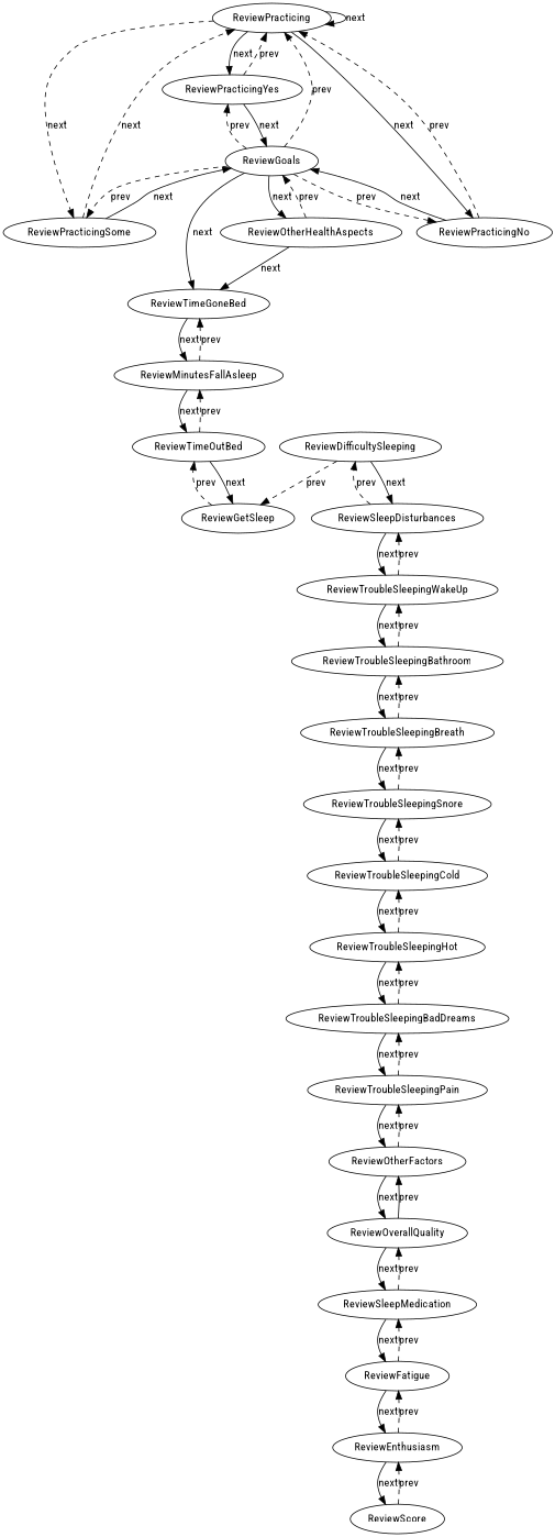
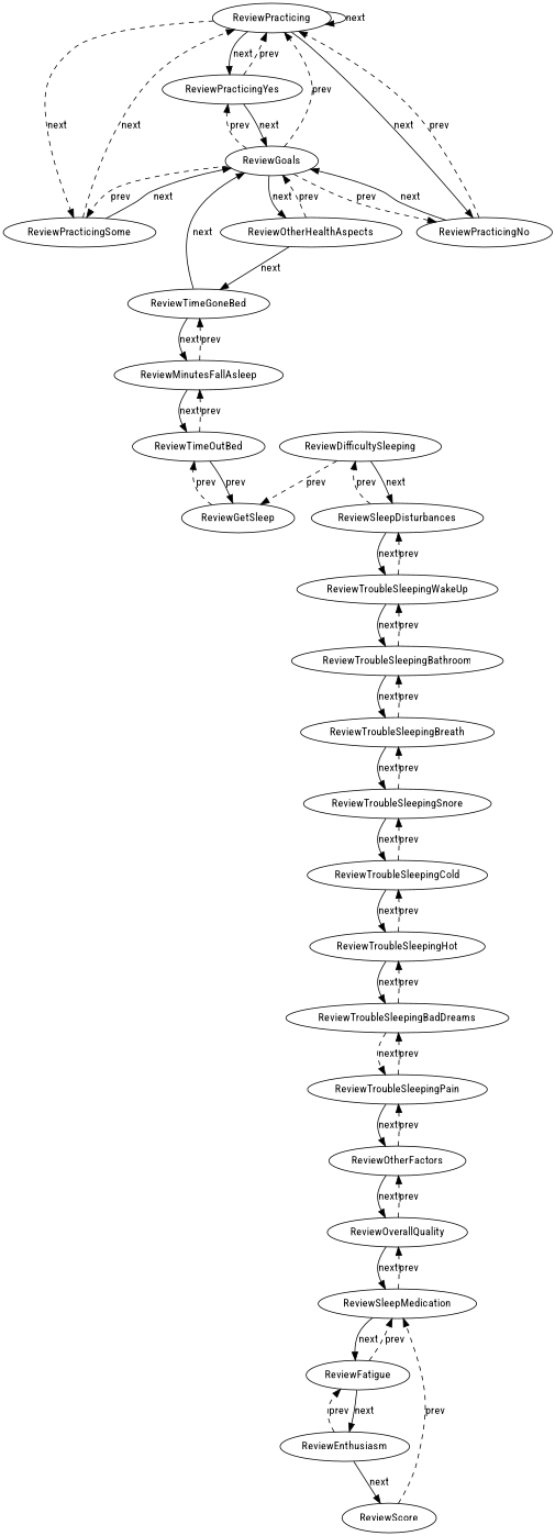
  digraph {
    fontname="Roboto Condensed"
    node [fontname="Roboto Condensed"]
    edge [fontname="Roboto Condensed" style=dashed]
    ReviewPracticing
    ReviewPracticingYes
    ReviewPracticingSome
    ReviewPracticingNo
    ReviewGoals
    ReviewTimeGoneBed
    ReviewOtherHealthAspects
    ReviewMinutesFallAsleep
    ReviewTimeOutBed
    ReviewGetSleep
    ReviewDifficultySleeping
    ReviewSleepDisturbances
    ReviewTroubleSleepingWakeUp
    ReviewTroubleSleepingBathroom
    ReviewTroubleSleepingBreath
    ReviewTroubleSleepingSnore
    ReviewTroubleSleepingCold
    ReviewTroubleSleepingHot
    ReviewTroubleSleepingBadDreams
    ReviewTroubleSleepingPain
    ReviewOtherFactors
    ReviewOverallQuality
    ReviewSleepMedication
    ReviewFatigue
    ReviewEnthusiasm
    ReviewScore
    ReviewPracticing -> ReviewPracticing [label=next style=""]
    ReviewPracticing -> ReviewPracticingYes [label=next style=""]
    ReviewPracticing -> ReviewPracticingSome [label=next]
    ReviewPracticing -> ReviewPracticingNo [label=next style=""]
    ReviewPracticingYes -> ReviewPracticing [label=prev]
    ReviewPracticingYes -> ReviewGoals [label=next style=""]
    ReviewPracticingSome -> ReviewPracticing [label=next]
    ReviewPracticingSome -> ReviewGoals [label=next style=""]
    ReviewPracticingNo -> ReviewPracticing [label=prev]
    ReviewPracticingNo -> ReviewGoals [label=next style=""]
    ReviewGoals -> ReviewPracticing [label=prev]
    ReviewGoals -> ReviewPracticingYes [label=prev]
    ReviewGoals -> ReviewPracticingSome [label=prev]
    ReviewGoals -> ReviewPracticingNo [label=prev]
-   ReviewGoals -> ReviewTimeGoneBed [label=next style=""]
+   ReviewTimeGoneBed -> ReviewGoals [label=next style=""]
    ReviewGoals -> ReviewOtherHealthAspects [label=next style=""]
    ReviewTimeGoneBed -> ReviewMinutesFallAsleep [label=next style=""]
    ReviewOtherHealthAspects -> ReviewGoals [label=prev]
    ReviewOtherHealthAspects -> ReviewTimeGoneBed [label=next style=""]
    ReviewMinutesFallAsleep -> ReviewTimeGoneBed [label=prev]
    ReviewMinutesFallAsleep -> ReviewTimeOutBed [label=next style=""]
    ReviewTimeOutBed -> ReviewMinutesFallAsleep [label=prev]
-   ReviewTimeOutBed -> ReviewGetSleep [label=next style=""]
+   ReviewTimeOutBed -> ReviewGetSleep [label=prev style=""]
    ReviewGetSleep -> ReviewTimeOutBed [label=prev]
    ReviewDifficultySleeping -> ReviewGetSleep [label=prev]
    ReviewDifficultySleeping -> ReviewSleepDisturbances [label=next style=""]
    ReviewSleepDisturbances -> ReviewDifficultySleeping [label=prev]
    ReviewSleepDisturbances -> ReviewTroubleSleepingWakeUp [label=next style=""]
    ReviewTroubleSleepingWakeUp -> ReviewSleepDisturbances [label=prev]
    ReviewTroubleSleepingWakeUp -> ReviewTroubleSleepingBathroom [label=next style=""]
    ReviewTroubleSleepingBathroom -> ReviewTroubleSleepingWakeUp [label=prev]
    ReviewTroubleSleepingBathroom -> ReviewTroubleSleepingBreath [label=next style=""]
    ReviewTroubleSleepingBreath -> ReviewTroubleSleepingBathroom [label=prev]
    ReviewTroubleSleepingBreath -> ReviewTroubleSleepingSnore [label=next style=""]
    ReviewTroubleSleepingSnore -> ReviewTroubleSleepingBreath [label=prev]
    ReviewTroubleSleepingSnore -> ReviewTroubleSleepingCold [label=next style=""]
    ReviewTroubleSleepingCold -> ReviewTroubleSleepingSnore [label=prev]
    ReviewTroubleSleepingCold -> ReviewTroubleSleepingHot [label=next style=""]
    ReviewTroubleSleepingHot -> ReviewTroubleSleepingCold [label=prev]
    ReviewTroubleSleepingHot -> ReviewTroubleSleepingBadDreams [label=next style=""]
    ReviewTroubleSleepingBadDreams -> ReviewTroubleSleepingHot [label=prev]
-   ReviewTroubleSleepingBadDreams -> ReviewTroubleSleepingPain [label=next style=""]
+   ReviewTroubleSleepingBadDreams -> ReviewTroubleSleepingPain [label=next]
    ReviewTroubleSleepingPain -> ReviewTroubleSleepingBadDreams [label=prev]
    ReviewTroubleSleepingPain -> ReviewOtherFactors [label=next style=""]
    ReviewOtherFactors -> ReviewTroubleSleepingPain [label=prev]
    ReviewOtherFactors -> ReviewOverallQuality [label=next style=""]
-   ReviewOverallQuality -> ReviewOtherFactors [label=prev style=solid]
+   ReviewOverallQuality -> ReviewOtherFactors [label=prev]
    ReviewOverallQuality -> ReviewSleepMedication [label=next style=""]
    ReviewSleepMedication -> ReviewOverallQuality [label=prev]
    ReviewSleepMedication -> ReviewFatigue [label=next style=""]
    ReviewFatigue -> ReviewSleepMedication [label=prev]
    ReviewFatigue -> ReviewEnthusiasm [label=next style=""]
    ReviewEnthusiasm -> ReviewFatigue [label=prev]
    ReviewEnthusiasm -> ReviewScore [label=next style=""]
-   ReviewScore -> ReviewEnthusiasm [label=prev]
+   ReviewScore -> ReviewSleepMedication [label=prev]
  }
